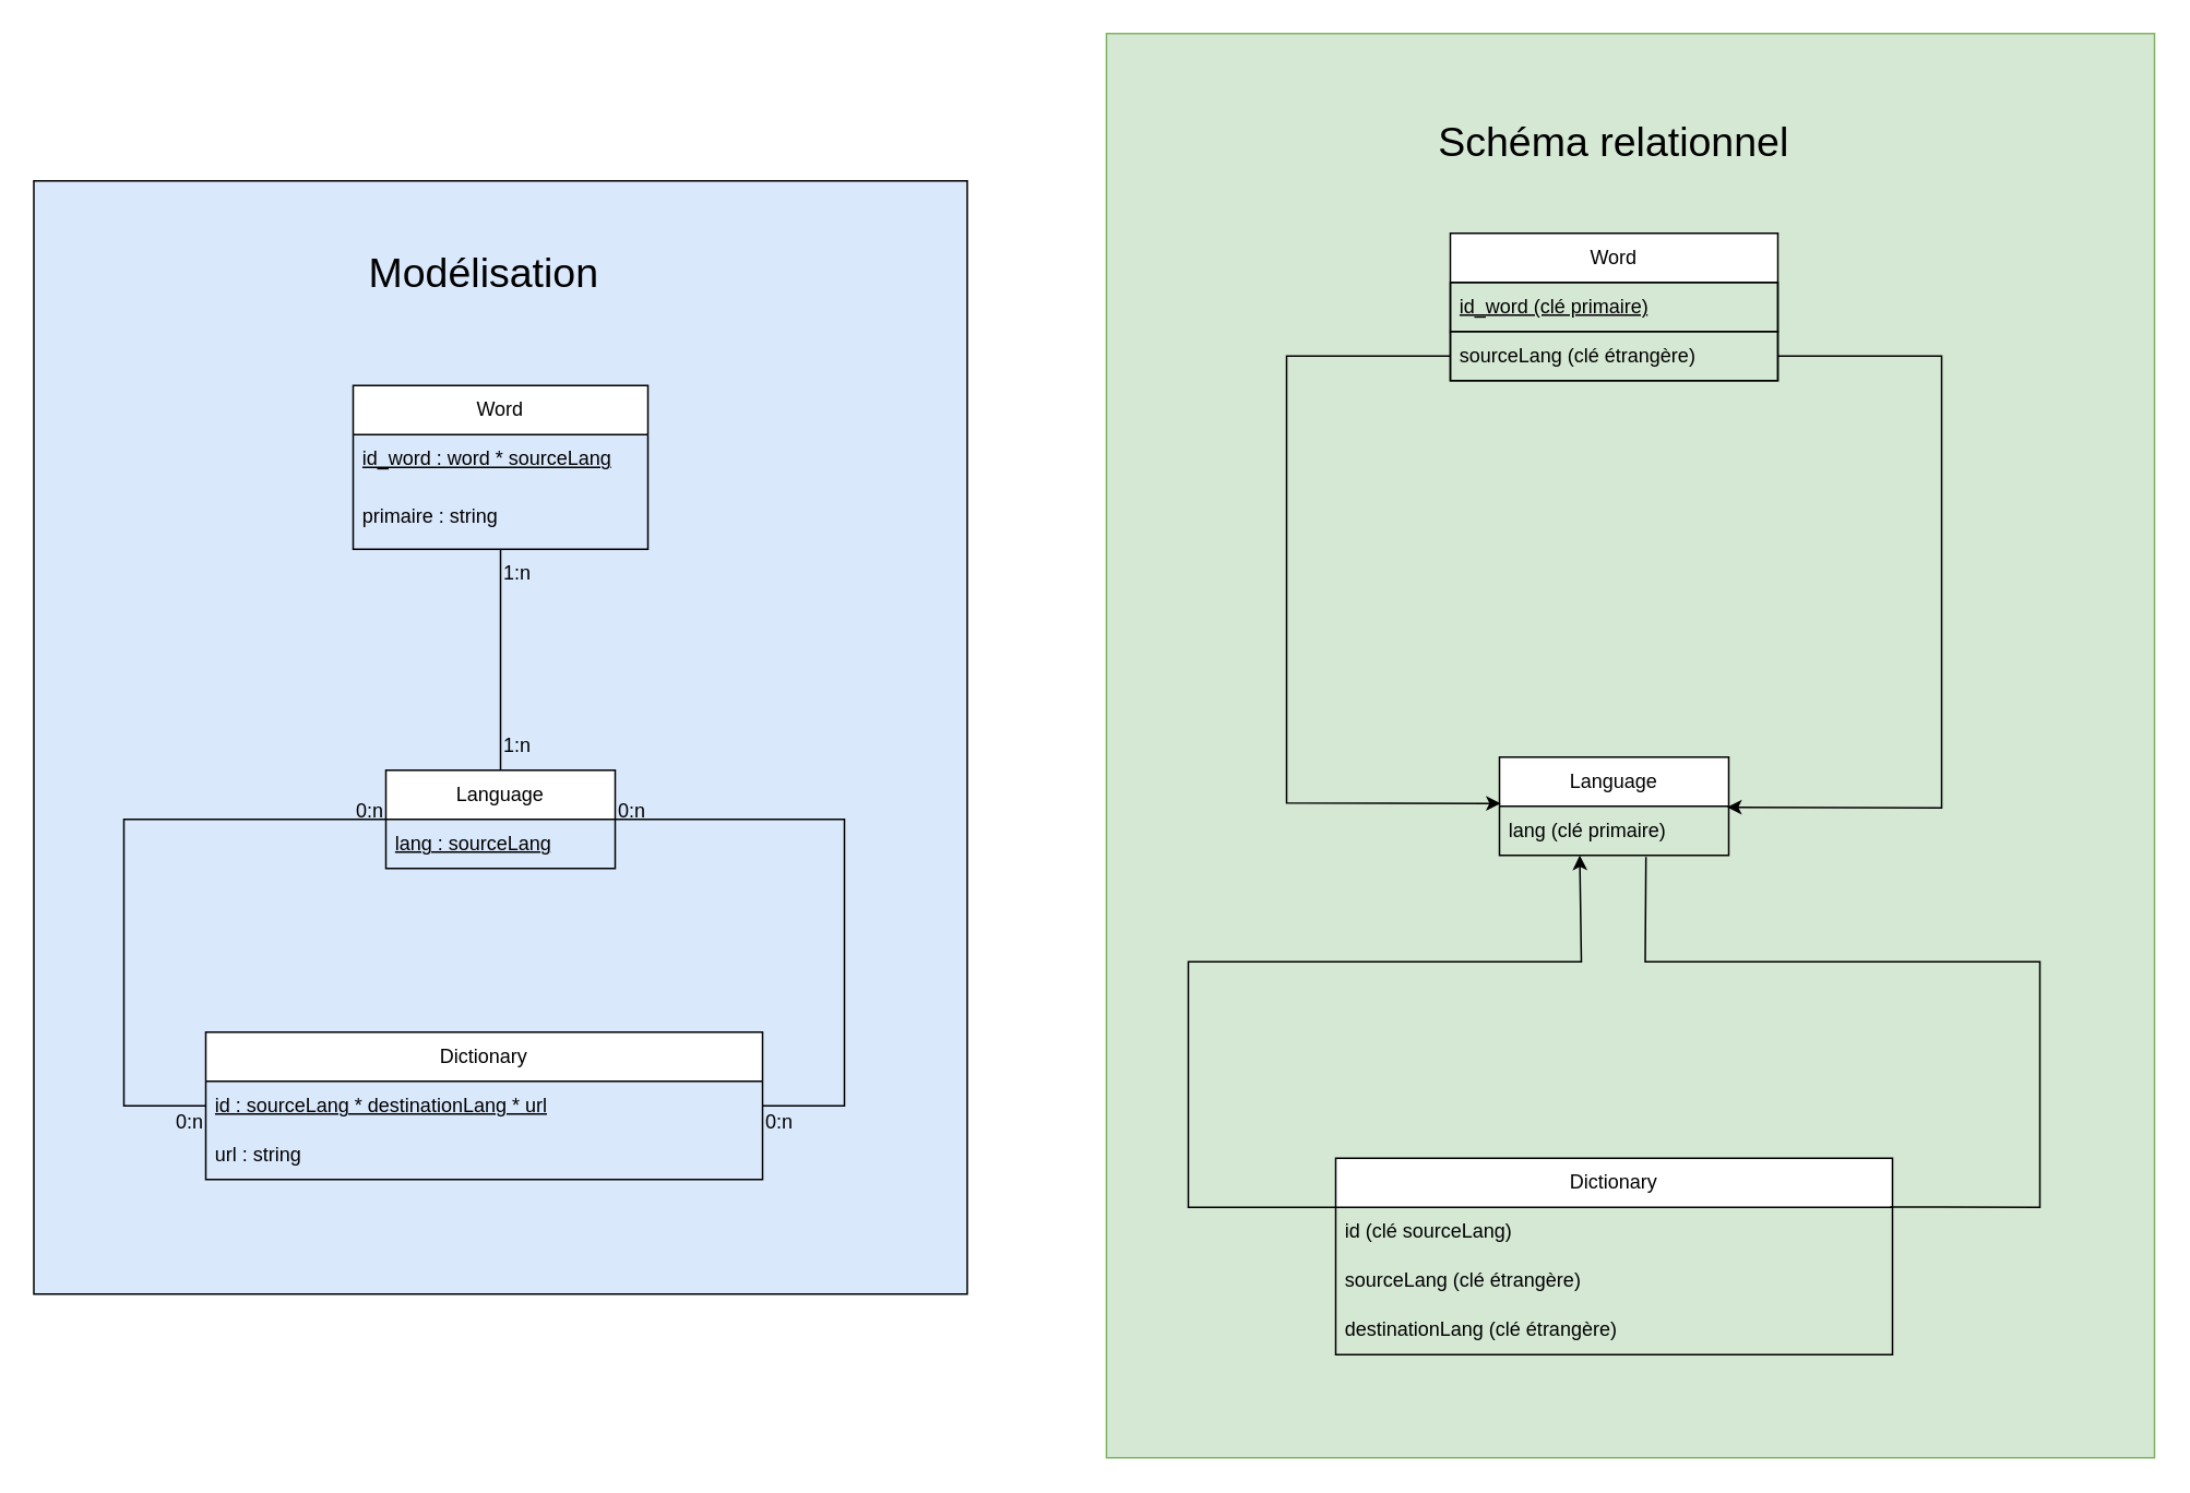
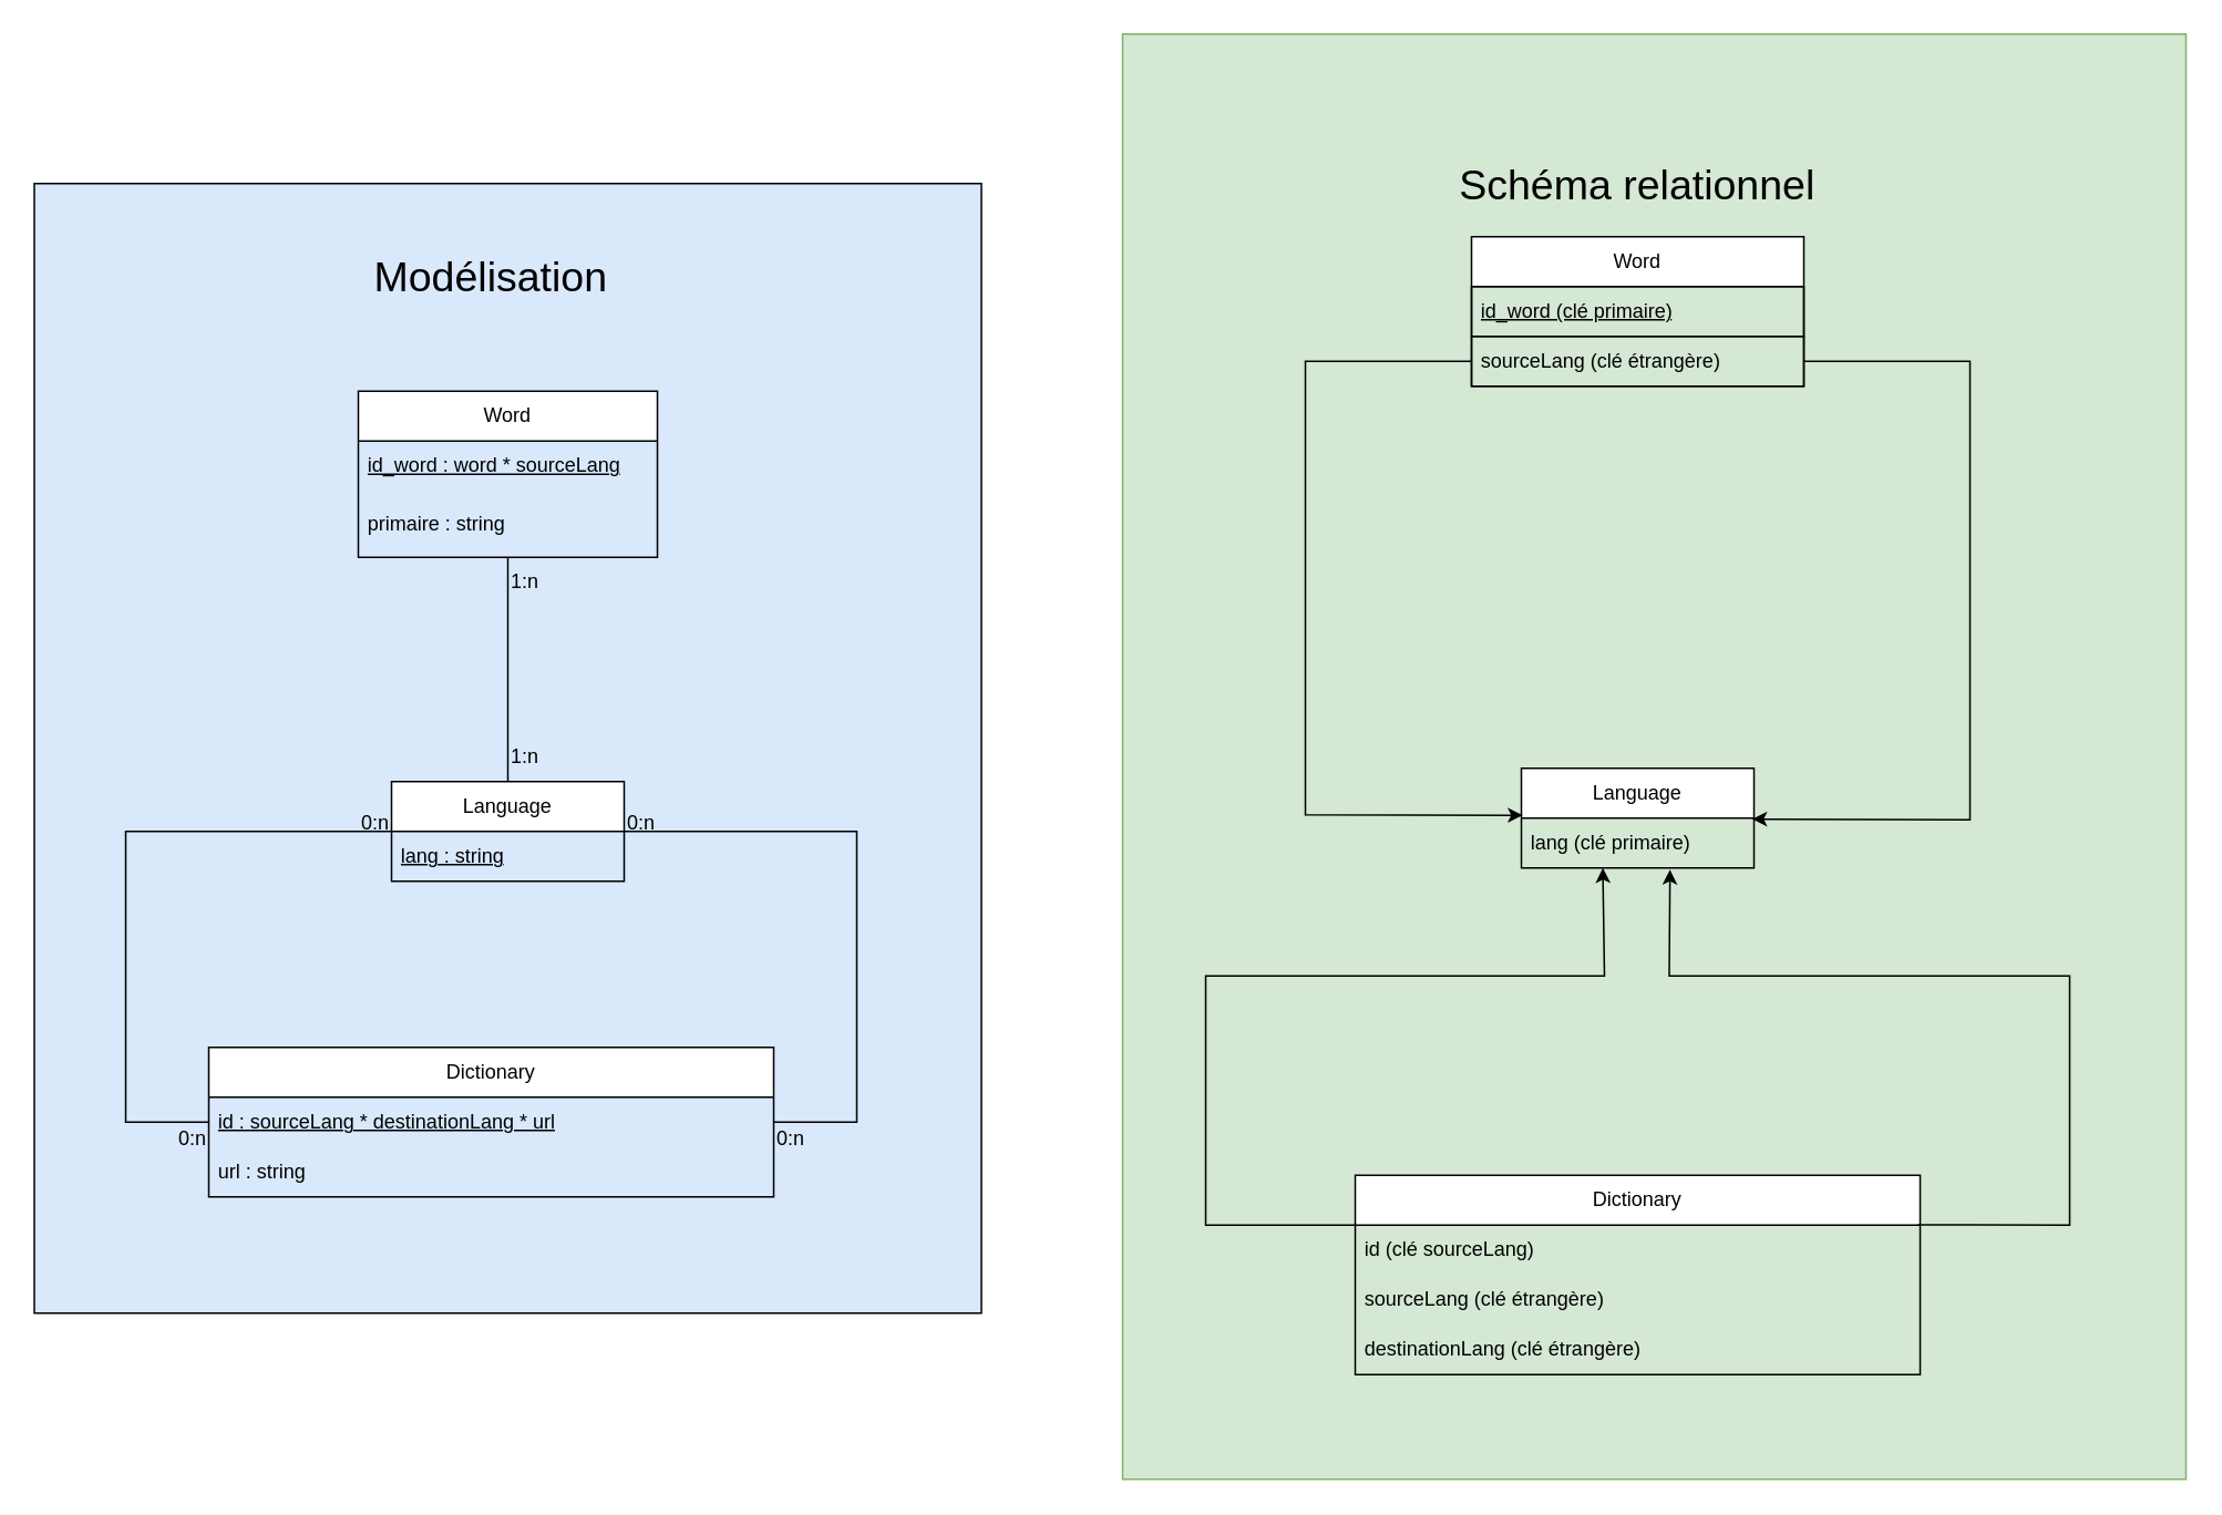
  <mxCell id="0" />
  <mxCell id="1" parent="0" />
  <mxCell id="2" value="" style="rounded=0;whiteSpace=wrap;html=1;strokeColor=#82b366;fillColor=#d5e8d4;" vertex="1" parent="1"><mxGeometry x="675" y="20" width="640" height="870" as="geometry" /></mxCell>
  <mxCell id="3" value="" style="rounded=0;whiteSpace=wrap;html=1;strokeColor=#000000;fillColor=#dae8fc;" vertex="1" parent="1"><mxGeometry x="20" y="110" width="570" height="680" as="geometry" /></mxCell>
  <mxCell id="4" value="0:n" style="text;html=1;align=center;verticalAlign=middle;resizable=0;points=[];autosize=1;strokeColor=none;fillColor=none;" vertex="1" parent="1"><mxGeometry x="365" y="480" width="40" height="30" as="geometry" /></mxCell>
  <mxCell id="5" value="0:n" style="text;html=1;align=center;verticalAlign=middle;resizable=0;points=[];autosize=1;strokeColor=none;fillColor=none;" vertex="1" parent="1"><mxGeometry x="455" y="670" width="40" height="30" as="geometry" /></mxCell>
  <mxCell id="6" value="Language" style="swimlane;fontStyle=0;childLayout=stackLayout;horizontal=1;startSize=30;horizontalStack=0;resizeParent=1;resizeParentMax=0;resizeLast=0;collapsible=1;marginBottom=0;whiteSpace=wrap;html=1;" vertex="1" parent="1"><mxGeometry x="915" y="462" width="140" height="60" as="geometry" /></mxCell>
  <mxCell id="7" value="lang (clé primaire)" style="text;strokeColor=none;fillColor=none;align=left;verticalAlign=middle;spacingLeft=4;spacingRight=4;overflow=hidden;points=[[0,0.5],[1,0.5]];portConstraint=eastwest;rotatable=0;whiteSpace=wrap;html=1;" vertex="1" parent="6"><mxGeometry y="30" width="140" height="30" as="geometry" /></mxCell>
  <mxCell id="8" value="Word" style="swimlane;fontStyle=0;childLayout=stackLayout;horizontal=1;startSize=30;horizontalStack=0;resizeParent=1;resizeParentMax=0;resizeLast=0;collapsible=1;marginBottom=0;whiteSpace=wrap;html=1;" vertex="1" parent="1"><mxGeometry x="885" y="142" width="200" height="90" as="geometry" /></mxCell>
  <mxCell id="9" value="&lt;u&gt;id_word (clé primaire)&lt;/u&gt;" style="text;strokeColor=default;fillColor=none;align=left;verticalAlign=middle;spacingLeft=4;spacingRight=4;overflow=hidden;points=[[0,0.5],[1,0.5]];portConstraint=eastwest;rotatable=0;whiteSpace=wrap;html=1;" vertex="1" parent="8"><mxGeometry y="30" width="200" height="30" as="geometry" /></mxCell>
  <mxCell id="10" value="sourceLang (clé étrangère)" style="text;strokeColor=default;fillColor=none;align=left;verticalAlign=middle;spacingLeft=4;spacingRight=4;overflow=hidden;points=[[0,0.5],[1,0.5]];portConstraint=eastwest;rotatable=0;whiteSpace=wrap;html=1;" vertex="1" parent="8"><mxGeometry y="60" width="200" height="30" as="geometry" /></mxCell>
  <mxCell id="11" value="Dictionary" style="swimlane;fontStyle=0;childLayout=stackLayout;horizontal=1;startSize=30;horizontalStack=0;resizeParent=1;resizeParentMax=0;resizeLast=0;collapsible=1;marginBottom=0;whiteSpace=wrap;html=1;" vertex="1" parent="1"><mxGeometry x="815" y="707" width="340" height="120" as="geometry" /></mxCell>
  <mxCell id="12" value="id (clé sourceLang)" style="text;strokeColor=none;fillColor=none;align=left;verticalAlign=middle;spacingLeft=4;spacingRight=4;overflow=hidden;points=[[0,0.5],[1,0.5]];portConstraint=eastwest;rotatable=0;whiteSpace=wrap;html=1;" vertex="1" parent="11"><mxGeometry y="30" width="340" height="30" as="geometry" /></mxCell>
  <mxCell id="13" value="sourceLang (clé étrangère)" style="text;strokeColor=none;fillColor=none;align=left;verticalAlign=middle;spacingLeft=4;spacingRight=4;overflow=hidden;points=[[0,0.5],[1,0.5]];portConstraint=eastwest;rotatable=0;whiteSpace=wrap;html=1;" vertex="1" parent="11"><mxGeometry y="60" width="340" height="30" as="geometry" /></mxCell>
  <mxCell id="14" value="destinationLang (clé étrangère)" style="text;strokeColor=none;fillColor=none;align=left;verticalAlign=middle;spacingLeft=4;spacingRight=4;overflow=hidden;points=[[0,0.5],[1,0.5]];portConstraint=eastwest;rotatable=0;whiteSpace=wrap;html=1;" vertex="1" parent="11"><mxGeometry y="90" width="340" height="30" as="geometry" /></mxCell>
  <mxCell id="15" value="" style="endArrow=classic;html=1;rounded=0;entryX=0.006;entryY=-0.057;entryDx=0;entryDy=0;entryPerimeter=0;exitX=0;exitY=0.5;exitDx=0;exitDy=0;" edge="1" parent="1" source="10" target="7"><mxGeometry width="50" height="50" relative="1" as="geometry"><mxPoint x="795" y="537" as="sourcePoint" /><mxPoint x="845" y="487" as="targetPoint" /><Array as="points"><mxPoint x="785" y="217" /><mxPoint x="785" y="490" /></Array></mxGeometry></mxCell>
  <mxCell id="16" value="" style="endArrow=classic;html=1;rounded=0;entryX=0.992;entryY=0.019;entryDx=0;entryDy=0;entryPerimeter=0;exitX=1;exitY=0.5;exitDx=0;exitDy=0;" edge="1" parent="1" source="10" target="7"><mxGeometry width="50" height="50" relative="1" as="geometry"><mxPoint x="965" y="387" as="sourcePoint" /><mxPoint x="1015" y="337" as="targetPoint" /><Array as="points"><mxPoint x="1185" y="217" /><mxPoint x="1185" y="493" /></Array></mxGeometry></mxCell>
  <mxCell id="17" value="" style="endArrow=classic;html=1;rounded=0;entryX=0.35;entryY=1;entryDx=0;entryDy=0;entryPerimeter=0;" edge="1" parent="1" target="7"><mxGeometry width="50" height="50" relative="1" as="geometry"><mxPoint x="815" y="737" as="sourcePoint" /><mxPoint x="815" y="447" as="targetPoint" /><Array as="points"><mxPoint x="725" y="737" /><mxPoint x="725" y="587" /><mxPoint x="965" y="587" /></Array></mxGeometry></mxCell>
- <mxCell id="18" value="" style="endArrow=none;html=1;rounded=0;entryX=0.639;entryY=1.035;entryDx=0;entryDy=0;entryPerimeter=0;exitX=0.996;exitY=-0.005;exitDx=0;exitDy=0;exitPerimeter=0;" edge="1" parent="1" source="12" target="7"><mxGeometry width="50" height="50" relative="1" as="geometry"><mxPoint x="985" y="667" as="sourcePoint" /><mxPoint x="1035" y="617" as="targetPoint" /><Array as="points"><mxPoint x="1245" y="737" /><mxPoint x="1245" y="587" /><mxPoint x="1004" y="587" /></Array></mxGeometry></mxCell>
+ <mxCell id="18" value="" style="endArrow=classic;html=1;rounded=0;entryX=0.639;entryY=1.035;entryDx=0;entryDy=0;entryPerimeter=0;exitX=0.996;exitY=-0.005;exitDx=0;exitDy=0;exitPerimeter=0;" edge="1" parent="1" source="12" target="7"><mxGeometry width="50" height="50" relative="1" as="geometry"><mxPoint x="985" y="667" as="sourcePoint" /><mxPoint x="1035" y="617" as="targetPoint" /><Array as="points"><mxPoint x="1245" y="737" /><mxPoint x="1245" y="587" /><mxPoint x="1004" y="587" /></Array></mxGeometry></mxCell>
  <mxCell id="19" value="Language" style="swimlane;fontStyle=0;childLayout=stackLayout;horizontal=1;startSize=30;horizontalStack=0;resizeParent=1;resizeParentMax=0;resizeLast=0;collapsible=1;marginBottom=0;whiteSpace=wrap;html=1;" vertex="1" parent="1"><mxGeometry x="235" y="470" width="140" height="60" as="geometry" /></mxCell>
- <mxCell id="20" value="&lt;u&gt;lang : sourceLang&lt;/u&gt;" style="text;align=left;verticalAlign=middle;spacingLeft=4;spacingRight=4;overflow=hidden;points=[[0,0.5],[1,0.5]];portConstraint=eastwest;rotatable=0;whiteSpace=wrap;html=1;" vertex="1" parent="19"><mxGeometry y="30" width="140" height="30" as="geometry" /></mxCell>
+ <mxCell id="20" value="&lt;u&gt;lang : string&lt;/u&gt;" style="text;align=left;verticalAlign=middle;spacingLeft=4;spacingRight=4;overflow=hidden;points=[[0,0.5],[1,0.5]];portConstraint=eastwest;rotatable=0;whiteSpace=wrap;html=1;" vertex="1" parent="19"><mxGeometry y="30" width="140" height="30" as="geometry" /></mxCell>
  <mxCell id="21" value="Word" style="swimlane;fontStyle=0;childLayout=stackLayout;horizontal=1;startSize=30;horizontalStack=0;resizeParent=1;resizeParentMax=0;resizeLast=0;collapsible=1;marginBottom=0;whiteSpace=wrap;html=1;" vertex="1" parent="1"><mxGeometry x="215" y="235" width="180" height="100" as="geometry" /></mxCell>
  <mxCell id="22" value="&lt;div&gt;&lt;u&gt;id_word : word * sourceLang&lt;br&gt;&lt;/u&gt;&lt;/div&gt;" style="text;strokeColor=none;fillColor=none;align=left;verticalAlign=middle;spacingLeft=4;spacingRight=4;overflow=hidden;points=[[0,0.5],[1,0.5]];portConstraint=eastwest;rotatable=0;whiteSpace=wrap;html=1;" vertex="1" parent="21"><mxGeometry y="30" width="180" height="30" as="geometry" /></mxCell>
  <mxCell id="23" value="&lt;div&gt;primaire : string&lt;/div&gt;" style="text;strokeColor=none;fillColor=none;align=left;verticalAlign=middle;spacingLeft=4;spacingRight=4;overflow=hidden;points=[[0,0.5],[1,0.5]];portConstraint=eastwest;rotatable=0;whiteSpace=wrap;html=1;" vertex="1" parent="21"><mxGeometry y="60" width="180" height="40" as="geometry" /></mxCell>
  <mxCell id="24" value="Dictionary" style="swimlane;fontStyle=0;childLayout=stackLayout;horizontal=1;startSize=30;horizontalStack=0;resizeParent=1;resizeParentMax=0;resizeLast=0;collapsible=1;marginBottom=0;whiteSpace=wrap;html=1;" vertex="1" parent="1"><mxGeometry x="125" y="630" width="340" height="90" as="geometry" /></mxCell>
  <mxCell id="25" value="&lt;u&gt;id : sourceLang * destinationLang * url&lt;br&gt;&lt;/u&gt;" style="text;align=left;verticalAlign=middle;spacingLeft=4;spacingRight=4;overflow=hidden;points=[[0,0.5],[1,0.5]];portConstraint=eastwest;rotatable=0;whiteSpace=wrap;html=1;" vertex="1" parent="24"><mxGeometry y="30" width="340" height="30" as="geometry" /></mxCell>
  <mxCell id="26" value="url : string" style="text;strokeColor=none;fillColor=none;align=left;verticalAlign=middle;spacingLeft=4;spacingRight=4;overflow=hidden;points=[[0,0.5],[1,0.5]];portConstraint=eastwest;rotatable=0;whiteSpace=wrap;html=1;" vertex="1" parent="24"><mxGeometry y="60" width="340" height="30" as="geometry" /></mxCell>
  <mxCell id="27" value="" style="endArrow=none;html=1;rounded=0;exitX=0.5;exitY=0;exitDx=0;exitDy=0;" edge="1" parent="1" source="19" target="23"><mxGeometry width="50" height="50" relative="1" as="geometry"><mxPoint x="305" y="460" as="sourcePoint" /><mxPoint x="305" y="340" as="targetPoint" /></mxGeometry></mxCell>
  <mxCell id="28" value="1:n" style="text;html=1;align=center;verticalAlign=middle;resizable=0;points=[];autosize=1;strokeColor=none;fillColor=none;" vertex="1" parent="1"><mxGeometry x="295" y="440" width="40" height="30" as="geometry" /></mxCell>
  <mxCell id="29" value="1:n" style="text;html=1;align=center;verticalAlign=middle;resizable=0;points=[];autosize=1;strokeColor=none;fillColor=none;" vertex="1" parent="1"><mxGeometry x="295" y="335" width="40" height="30" as="geometry" /></mxCell>
  <mxCell id="30" value="" style="endArrow=none;html=1;rounded=0;exitX=0;exitY=0.5;exitDx=0;exitDy=0;" edge="1" parent="1" source="25"><mxGeometry width="50" height="50" relative="1" as="geometry"><mxPoint x="165" y="590" as="sourcePoint" /><mxPoint x="235" y="500" as="targetPoint" /><Array as="points"><mxPoint x="75" y="675" /><mxPoint x="75" y="500" /></Array></mxGeometry></mxCell>
  <mxCell id="31" value="" style="endArrow=none;html=1;rounded=0;exitX=1;exitY=0.5;exitDx=0;exitDy=0;" edge="1" parent="1" source="25"><mxGeometry width="50" height="50" relative="1" as="geometry"><mxPoint x="145" y="685" as="sourcePoint" /><mxPoint x="375" y="500" as="targetPoint" /><Array as="points"><mxPoint x="515" y="675" /><mxPoint x="515" y="500" /></Array></mxGeometry></mxCell>
  <mxCell id="32" value="0:n" style="text;html=1;align=center;verticalAlign=middle;resizable=0;points=[];autosize=1;strokeColor=none;fillColor=none;" vertex="1" parent="1"><mxGeometry x="205" y="480" width="40" height="30" as="geometry" /></mxCell>
  <mxCell id="33" value="0:n" style="text;html=1;align=center;verticalAlign=middle;resizable=0;points=[];autosize=1;strokeColor=none;fillColor=none;" vertex="1" parent="1"><mxGeometry x="95" y="670" width="40" height="30" as="geometry" /></mxCell>
  <mxCell id="34" value="&lt;font style=&quot;font-size: 25px;&quot;&gt;Modélisation&lt;/font&gt;" style="text;html=1;strokeColor=none;fillColor=none;align=center;verticalAlign=middle;whiteSpace=wrap;rounded=0;" vertex="1" parent="1"><mxGeometry x="265" y="150" width="60" height="30" as="geometry" /></mxCell>
- <mxCell id="35" value="Schéma relationnel" style="text;html=1;strokeColor=none;fillColor=none;align=center;verticalAlign=middle;whiteSpace=wrap;rounded=0;fontSize=25;" vertex="1" parent="1"><mxGeometry x="860" y="60" width="250" height="50" as="geometry" /></mxCell>
+ <mxCell id="35" value="Schéma relationnel" style="text;html=1;strokeColor=none;fillColor=none;align=center;verticalAlign=middle;whiteSpace=wrap;rounded=0;fontSize=25;" vertex="1" parent="1"><mxGeometry x="860" y="85" width="250" height="50" as="geometry" /></mxCell>
